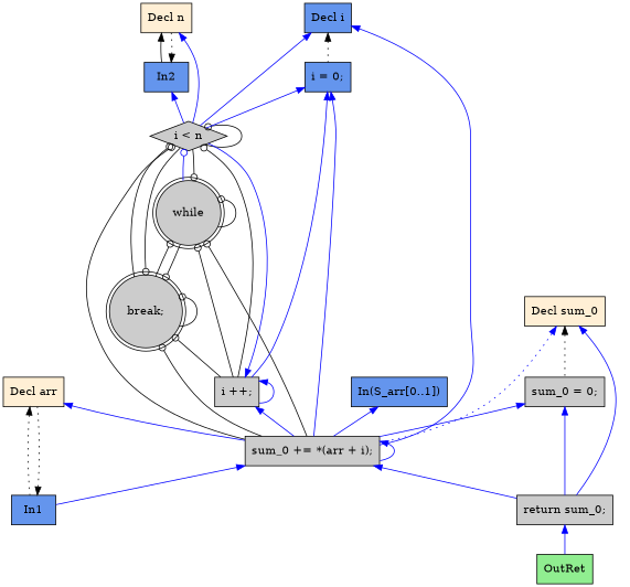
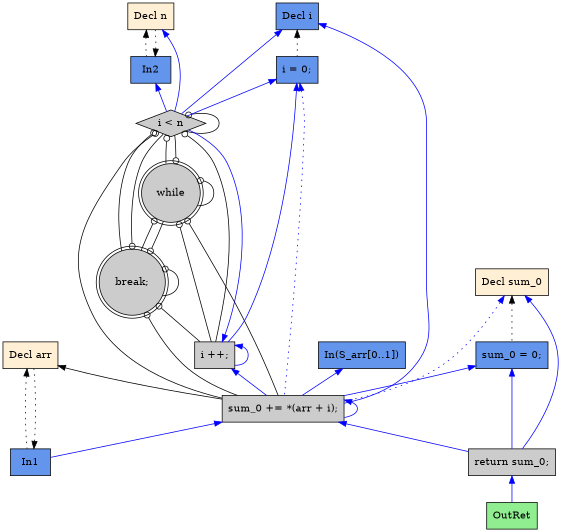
  digraph {
    rankdir=TB
    node [fillcolor="#CCCCCC" shape=box style=filled]
    edge [color="#000000" dir=back]
    n1 [fillcolor="#FFEFD5" label="Decl arr"]
    n2 [fillcolor="#6495ED" label=In1]
    n3 [label="sum_0 += *(arr + i);"]
    n4 [label="return sum_0;"]
    n5 [fillcolor="#FFEFD5" label="Decl n"]
    n6 [fillcolor="#6495ED" label=In2]
    n7 [label="i < n" shape=diamond]
    n8 [label="i ++;"]
    n9 [label=while shape=doublecircle]
    n10 [label="break;" shape=doublecircle]
    n11 [fillcolor="#FFEFD5" label="Decl sum_0"]
-   n12 [label="sum_0 = 0;"]
+   n12 [fillcolor="#6495ED" label="sum_0 = 0;"]
    n13 [fillcolor="#90EE90" label=OutRet]
    n14 [fillcolor="#6495ED" label="Decl i"]
    n15 [fillcolor="#6495ED" label="i = 0;"]
    n16 [fillcolor="#6495ED" label="In(S_arr[0..1])"]
    n1 -> n2 [style=dotted]
-   n1 -> n3 [color="#0000FF"]
+   n1 -> n3
    n2 -> n1 [style=dotted]
    n3 -> n2 [color="#0000FF"]
    n3 -> n3 [color="#0000FF"]
    n3 -> n4 [color="#0000FF"]
    n4 -> n13 [color="#0000FF"]
-   n5 -> n6 [style=solid]
+   n5 -> n6 [style=dotted]
    n5 -> n7 [color="#0000FF"]
    n6 -> n5 [style=dotted]
    n6 -> n7 [color="#0000FF"]
    n7 -> n3 [arrowtail=odot]
    n7 -> n7 [arrowtail=odot]
    n7 -> n8 [arrowtail=odot]
-   n7 -> n9 [arrowtail=odot color="#0000FF"]
+   n7 -> n9 [arrowtail=odot]
    n7 -> n10 [arrowtail=odot]
    n8 -> n3 [color="#0000FF"]
    n8 -> n7 [color="#0000FF"]
    n8 -> n8 [color="#0000FF"]
    n9 -> n3 [arrowtail=odot]
    n9 -> n7 [arrowtail=odot]
    n9 -> n8 [arrowtail=odot]
    n9 -> n9 [arrowtail=odot]
    n9 -> n10 [arrowtail=odot]
    n10 -> n3 [arrowtail=odot]
    n10 -> n7 [arrowtail=odot]
    n10 -> n8 [arrowtail=odot]
    n10 -> n9 [arrowtail=odot]
    n10 -> n10 [arrowtail=odot]
    n11 -> n3 [color="#0000FF" style=dotted]
    n11 -> n4 [color="#0000FF"]
    n11 -> n12 [style=dotted]
    n12 -> n3 [color="#0000FF"]
    n12 -> n4 [color="#0000FF"]
    n14 -> n3 [color="#0000FF"]
    n14 -> n7 [color="#0000FF"]
    n14 -> n15 [style=dotted]
-   n15 -> n3 [color="#0000FF"]
+   n15 -> n3 [color="#0000FF" style=dotted]
    n15 -> n7 [color="#0000FF"]
    n15 -> n8 [color="#0000FF"]
    n16 -> n3 [color="#0000FF"]
  }
